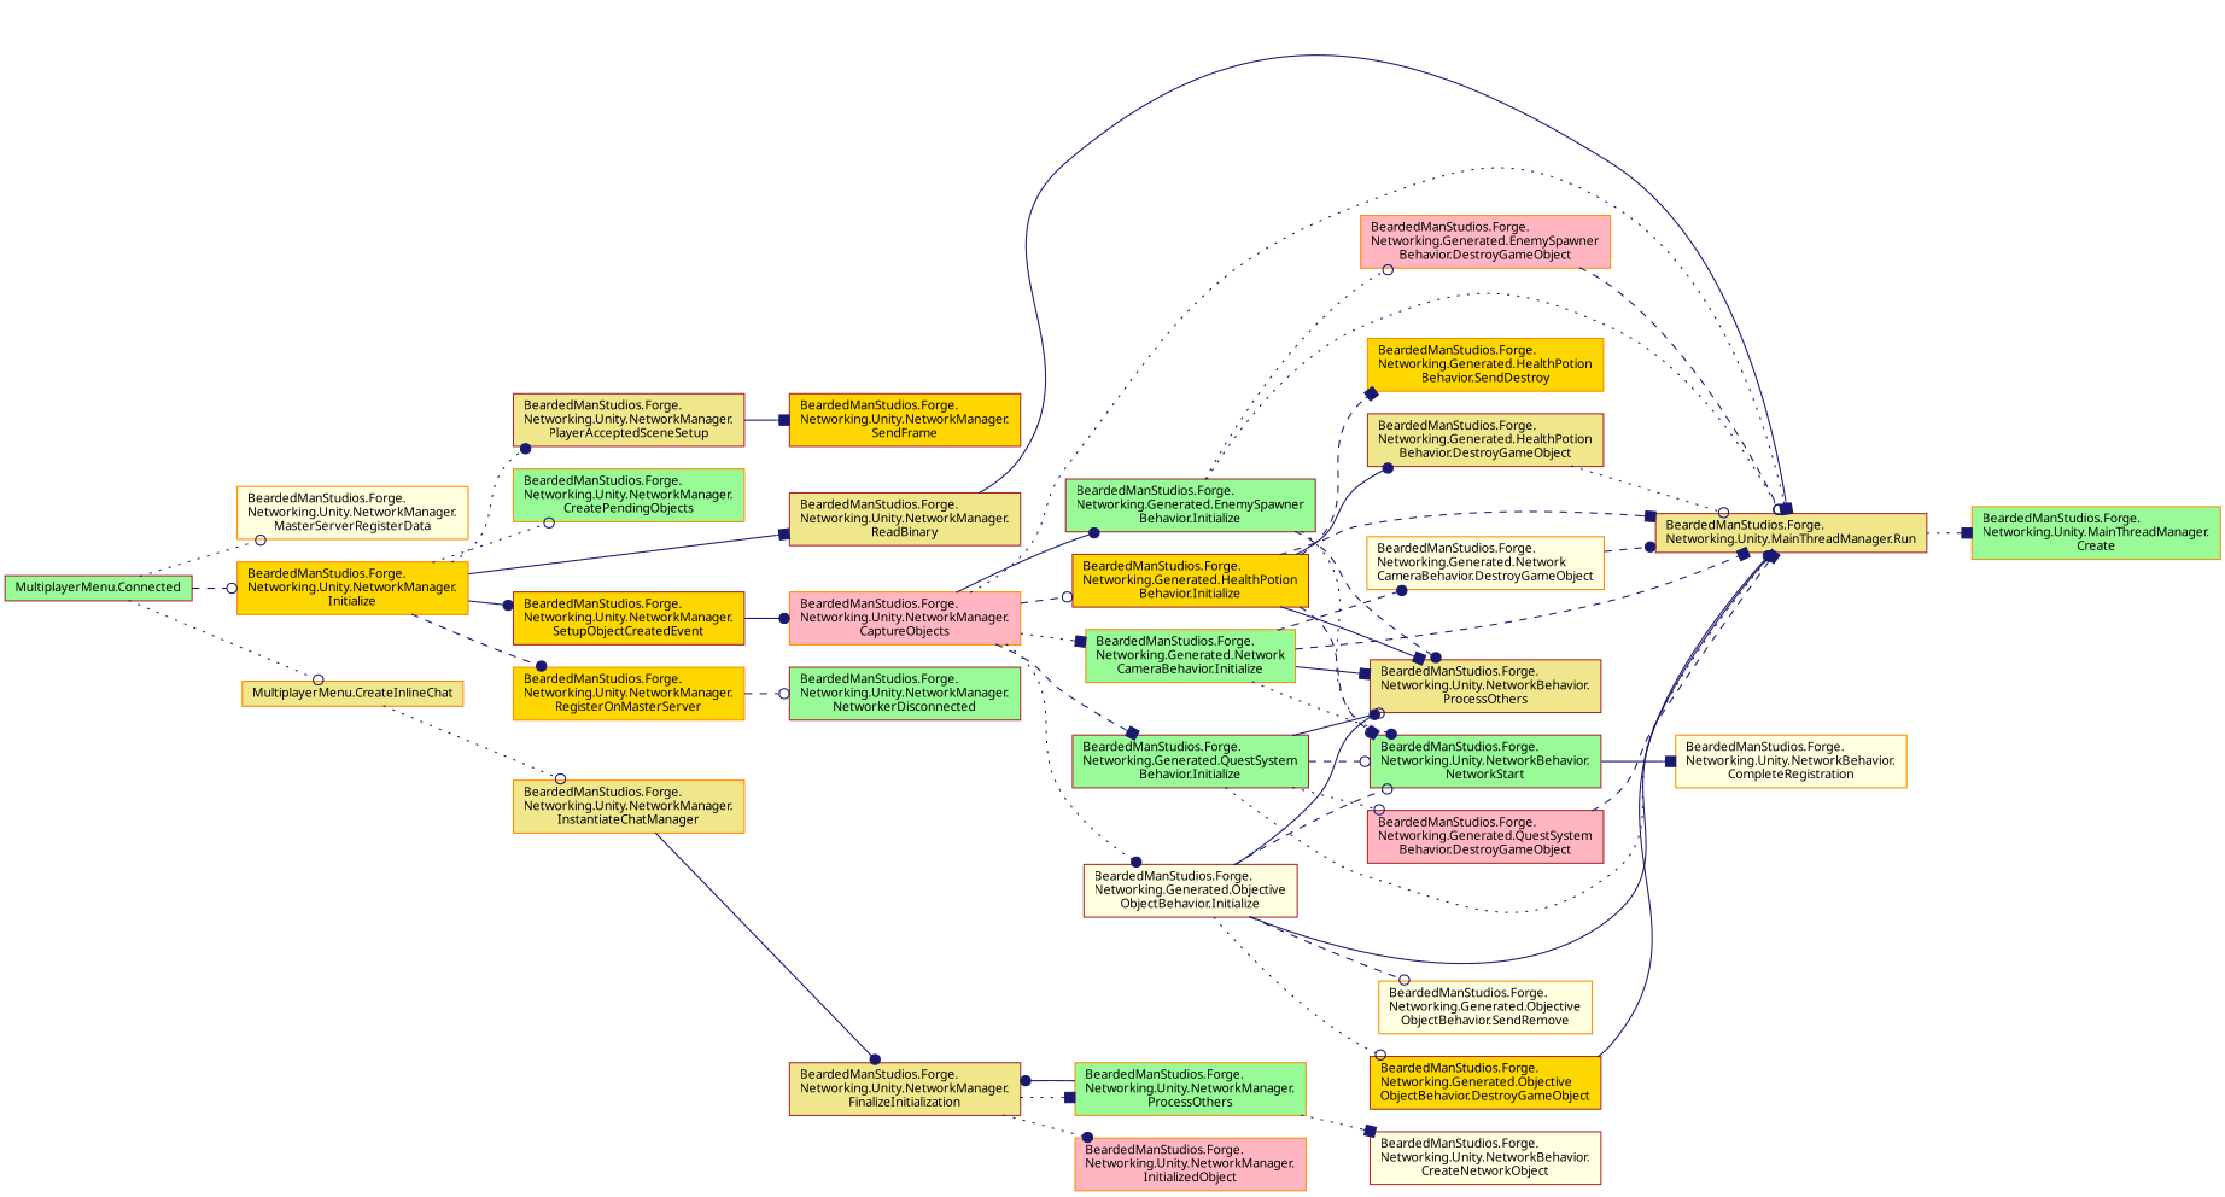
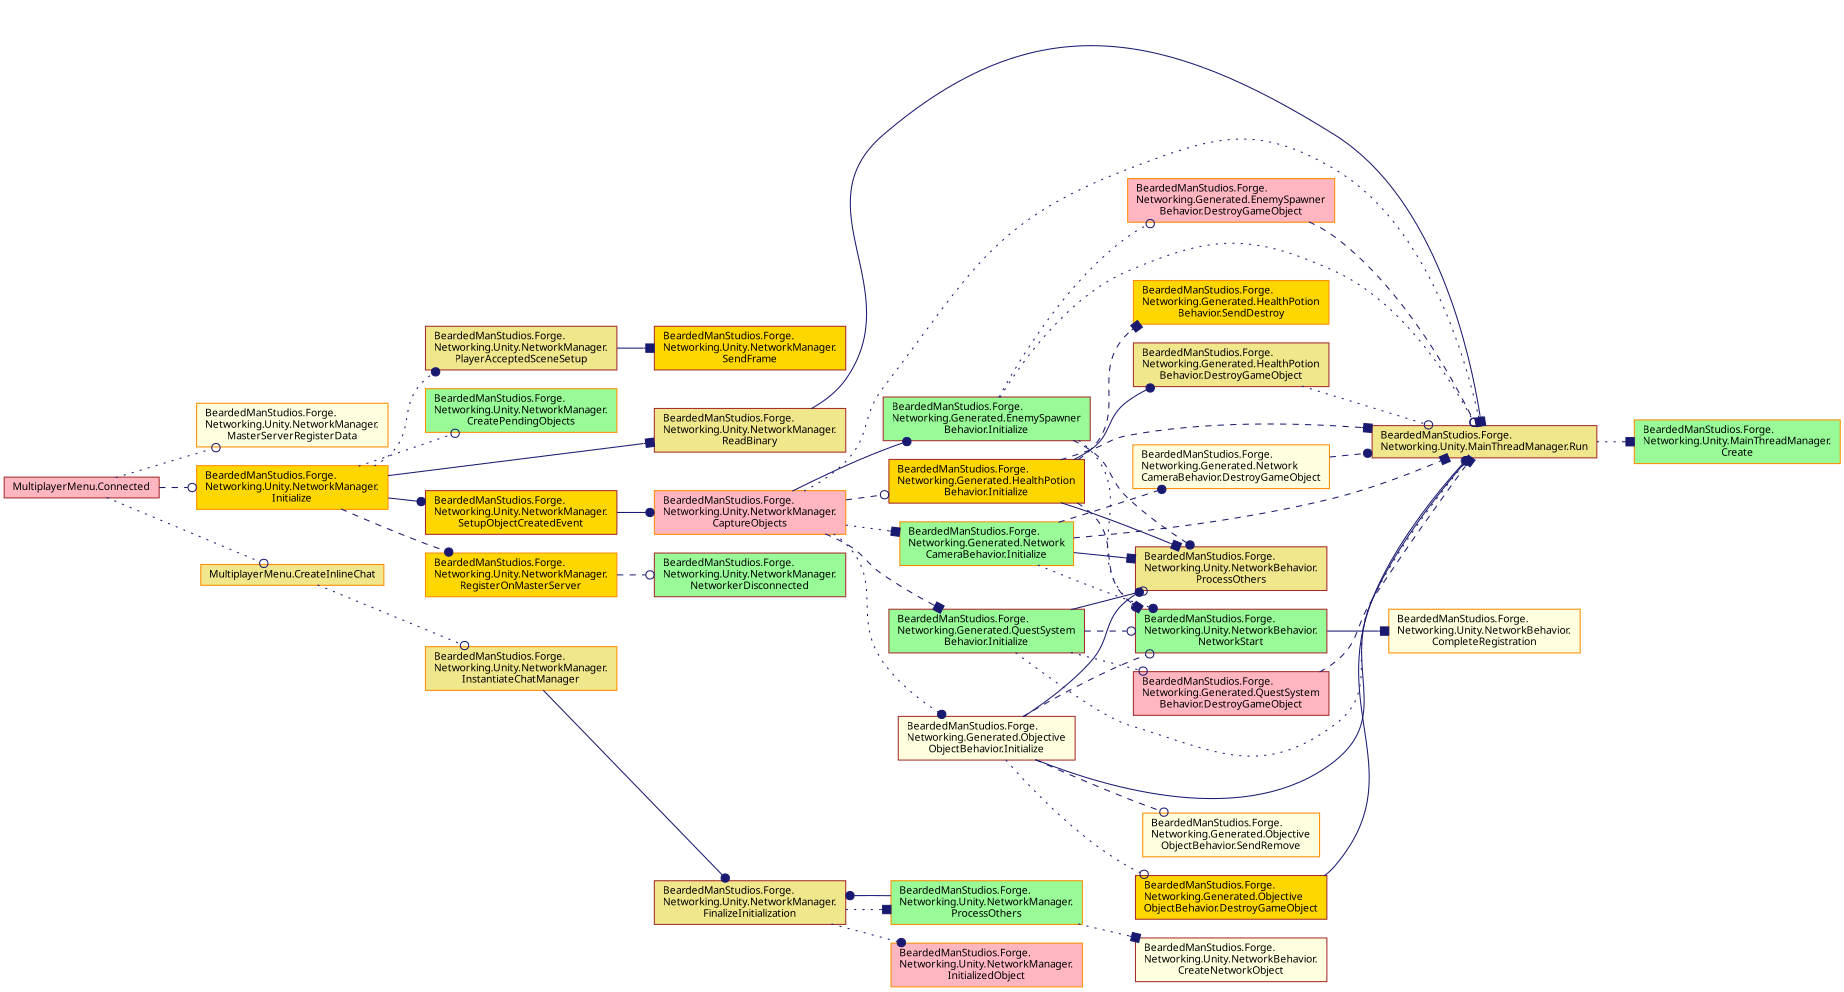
  digraph {
    rankdir=LR
    fontname="Noto Sans"
    node [color=brown fillcolor=palegreen fontname="Noto Sans" fontsize=10 shape=record style=filled]
    edge [color=midnightblue fontname="Noto Sans" fontsize=10 labelfontname=Helvetica labelfontsize=10 style=dotted arrowhead=odot]
-   n1 [fontcolor=black height=0.2 label="MultiplayerMenu.Connected" width=0.4]
+   n1 [fillcolor=lightpink fontcolor=black height=0.2 label="MultiplayerMenu.Connected" width=0.4]
    n2 [color=darkorange fillcolor=lightyellow height=0.2 label="BeardedManStudios.Forge.\lNetworking.Unity.NetworkManager.\lMasterServerRegisterData" width=0.4]
    n3 [color=darkorange fillcolor=gold height=0.2 label="BeardedManStudios.Forge.\lNetworking.Unity.NetworkManager.\lInitialize" width=0.4]
    n4 [color=darkorange fillcolor=khaki height=0.2 label="MultiplayerMenu.CreateInlineChat" width=0.4]
    n5 [color=darkorange height=0.2 label="BeardedManStudios.Forge.\lNetworking.Unity.NetworkManager.\lCreatePendingObjects" width=0.4]
    n6 [fillcolor=khaki height=0.2 label="BeardedManStudios.Forge.\lNetworking.Unity.NetworkManager.\lReadBinary" width=0.4]
    n7 [fillcolor=gold height=0.2 label="BeardedManStudios.Forge.\lNetworking.Unity.NetworkManager.\lSetupObjectCreatedEvent" width=0.4]
    n8 [color=darkorange fillcolor=gold height=0.2 label="BeardedManStudios.Forge.\lNetworking.Unity.NetworkManager.\lRegisterOnMasterServer" width=0.4]
    n9 [fillcolor=khaki height=0.2 label="BeardedManStudios.Forge.\lNetworking.Unity.NetworkManager.\lPlayerAcceptedSceneSetup" width=0.4]
    n10 [fillcolor=khaki height=0.2 label="BeardedManStudios.Forge.\lNetworking.Unity.MainThreadManager.Run" width=0.4]
    n11 [color=darkorange height=0.2 label="BeardedManStudios.Forge.\lNetworking.Unity.MainThreadManager.\lCreate" width=0.4]
    n12 [color=darkorange fillcolor=lightpink height=0.2 label="BeardedManStudios.Forge.\lNetworking.Unity.NetworkManager.\lCaptureObjects" width=0.4]
    n13 [height=0.2 label="BeardedManStudios.Forge.\lNetworking.Generated.EnemySpawner\lBehavior.Initialize" width=0.4]
    n14 [fillcolor=gold height=0.2 label="BeardedManStudios.Forge.\lNetworking.Generated.HealthPotion\lBehavior.Initialize" width=0.4]
    n15 [color=darkorange height=0.2 label="BeardedManStudios.Forge.\lNetworking.Generated.Network\lCameraBehavior.Initialize" width=0.4]
    n16 [fillcolor=lightyellow height=0.2 label="BeardedManStudios.Forge.\lNetworking.Generated.Objective\lObjectBehavior.Initialize" width=0.4]
    n17 [height=0.2 label="BeardedManStudios.Forge.\lNetworking.Generated.QuestSystem\lBehavior.Initialize" width=0.4]
    n18 [color=darkorange fillcolor=lightpink height=0.2 label="BeardedManStudios.Forge.\lNetworking.Generated.EnemySpawner\lBehavior.DestroyGameObject" width=0.4]
    n19 [fillcolor=khaki height=0.2 label="BeardedManStudios.Forge.\lNetworking.Unity.NetworkBehavior.\lProcessOthers" width=0.4]
    n20 [height=0.2 label="BeardedManStudios.Forge.\lNetworking.Unity.NetworkBehavior.\lNetworkStart" width=0.4]
    n21 [color=darkorange fillcolor=lightyellow height=0.2 label="BeardedManStudios.Forge.\lNetworking.Unity.NetworkBehavior.\lCompleteRegistration" width=0.4]
    n22 [color=darkorange fillcolor=gold height=0.2 label="BeardedManStudios.Forge.\lNetworking.Generated.HealthPotion\lBehavior.SendDestroy" width=0.4]
    n23 [fillcolor=khaki height=0.2 label="BeardedManStudios.Forge.\lNetworking.Generated.HealthPotion\lBehavior.DestroyGameObject" width=0.4]
    n24 [color=darkorange fillcolor=lightyellow height=0.2 label="BeardedManStudios.Forge.\lNetworking.Generated.Network\lCameraBehavior.DestroyGameObject" width=0.4]
    n25 [color=darkorange fillcolor=lightyellow height=0.2 label="BeardedManStudios.Forge.\lNetworking.Generated.Objective\lObjectBehavior.SendRemove" width=0.4]
    n26 [fillcolor=gold height=0.2 label="BeardedManStudios.Forge.\lNetworking.Generated.Objective\lObjectBehavior.DestroyGameObject" width=0.4]
    n27 [fillcolor=lightpink height=0.2 label="BeardedManStudios.Forge.\lNetworking.Generated.QuestSystem\lBehavior.DestroyGameObject" width=0.4]
    n28 [height=0.2 label="BeardedManStudios.Forge.\lNetworking.Unity.NetworkManager.\lNetworkerDisconnected" width=0.4]
    n29 [fillcolor=gold height=0.2 label="BeardedManStudios.Forge.\lNetworking.Unity.NetworkManager.\lSendFrame" width=0.4]
    n30 [color=darkorange fillcolor=khaki height=0.2 label="BeardedManStudios.Forge.\lNetworking.Unity.NetworkManager.\lInstantiateChatManager" width=0.4]
    n31 [fillcolor=khaki height=0.2 label="BeardedManStudios.Forge.\lNetworking.Unity.NetworkManager.\lFinalizeInitialization" width=0.4]
    n32 [color=darkorange fillcolor=lightpink height=0.2 label="BeardedManStudios.Forge.\lNetworking.Unity.NetworkManager.\lInitializedObject" width=0.4]
    n33 [color=darkorange height=0.2 label="BeardedManStudios.Forge.\lNetworking.Unity.NetworkManager.\lProcessOthers" width=0.4]
    n34 [fillcolor=lightyellow height=0.2 label="BeardedManStudios.Forge.\lNetworking.Unity.NetworkBehavior.\lCreateNetworkObject" width=0.4]
    n1 -> n2
    n1 -> n3 [style=dashed]
    n1 -> n4
    n3 -> n5
    n3 -> n6 [style=solid arrowhead=box]
    n3 -> n7 [style=solid arrowhead=dot]
    n3 -> n8 [style=dashed arrowhead=dot]
    n3 -> n9 [arrowhead=dot]
    n4 -> n30
    n6 -> n10 [style=solid arrowhead=box]
    n7 -> n12 [style=solid arrowhead=dot]
    n8 -> n28 [style=dashed]
    n9 -> n29 [style=solid arrowhead=box]
    n10 -> n11 [arrowhead=box]
    n12 -> n10 [arrowhead=box]
    n12 -> n13 [style=solid arrowhead=dot]
    n12 -> n14 [style=dashed]
    n12 -> n15 [arrowhead=box]
    n12 -> n16 [arrowhead=dot]
    n12 -> n17 [style=dashed arrowhead=box]
    n13 -> n10
    n13 -> n18
    n13 -> n19 [style=dashed arrowhead=dot]
    n13 -> n20
    n14 -> n10 [style=dashed arrowhead=box]
    n14 -> n19 [style=solid arrowhead=box]
    n14 -> n20 [style=dashed arrowhead=box]
    n14 -> n22 [style=dashed arrowhead=box]
    n14 -> n23 [style=solid arrowhead=dot]
    n15 -> n10 [style=dashed arrowhead=box]
    n15 -> n19 [style=solid arrowhead=box]
    n15 -> n20 [arrowhead=dot]
    n15 -> n24 [style=dashed arrowhead=dot]
    n16 -> n10 [style=solid arrowhead=dot]
    n16 -> n19 [style=solid arrowhead=dot]
    n16 -> n20 [style=dashed]
    n16 -> n25 [style=dashed]
    n16 -> n26
    n17 -> n10
    n17 -> n19 [style=solid]
    n17 -> n20 [style=dashed]
    n17 -> n27
    n18 -> n10 [style=dashed]
    n20 -> n21 [style=solid arrowhead=box]
    n23 -> n10
    n24 -> n10 [style=dashed arrowhead=dot]
    n26 -> n10 [style=solid]
    n27 -> n10 [style=dashed arrowhead=box]
    n30 -> n31 [style=solid arrowhead=dot]
    n31 -> n32 [arrowhead=dot]
    n31 -> n33 [arrowhead=box]
    n33 -> n31 [style=solid arrowhead=dot]
    n33 -> n34 [arrowhead=box]
  }
